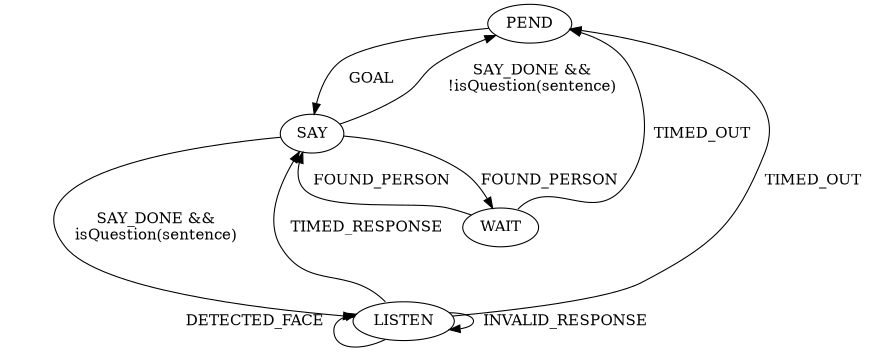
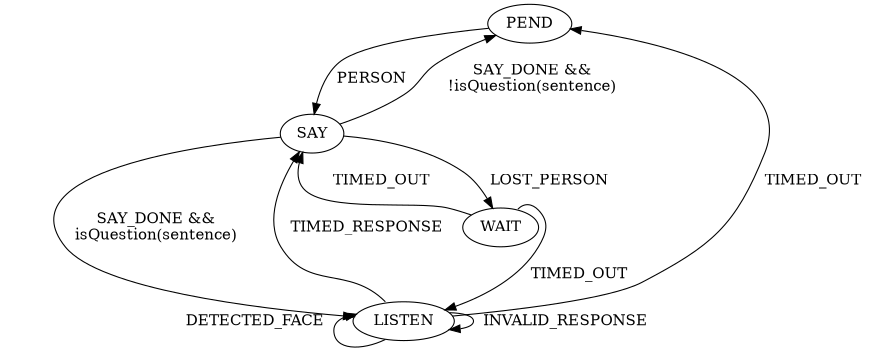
  digraph {
    forcelabels=true
    PEND
    SAY
    LISTEN
    WAIT
-   PEND -> SAY [label="  GOAL  "]
+   PEND -> SAY [label="  PERSON  "]
    SAY -> PEND [label="  SAY_DONE &&  \n  !isQuestion(sentence)  "]
    SAY -> LISTEN [label="  SAY_DONE &&  \n  isQuestion(sentence)  "]
-   SAY -> WAIT [label="  FOUND_PERSON  "]
+   SAY -> WAIT [label="  LOST_PERSON  "]
    LISTEN -> PEND [label="  TIMED_OUT  "]
    LISTEN -> SAY [label="  TIMED_RESPONSE  " tailport=nw]
    LISTEN -> LISTEN [label="  INVALID_RESPONSE  "]
    LISTEN -> LISTEN [label=" DETECTED_FACE  " tailport=sw]
-   WAIT -> PEND [label="  TIMED_OUT  " tailport=ne]
-   WAIT -> SAY [label="  FOUND_PERSON  "]
+   WAIT -> LISTEN [label="  TIMED_OUT  " tailport=ne]
+   WAIT -> SAY [label="  TIMED_OUT  "]
  }
